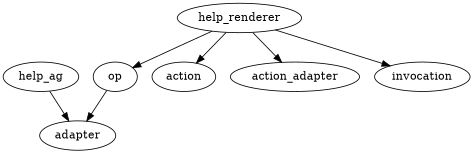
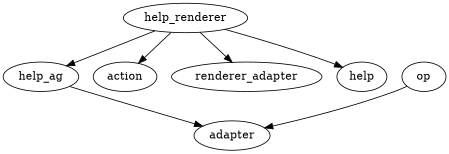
  digraph {
    n1 [label=adapter]
    n2 [label=help_ag]
    op
    help_renderer
    action
-   action_adapter
-   invocation
+   action_adapter [label=renderer_adapter]
+   invocation [label=help]
    n2 -> n1
    op -> n1
-   help_renderer -> op
+   help_renderer -> n2
    help_renderer -> action
    help_renderer -> action_adapter
    help_renderer -> invocation
  }
